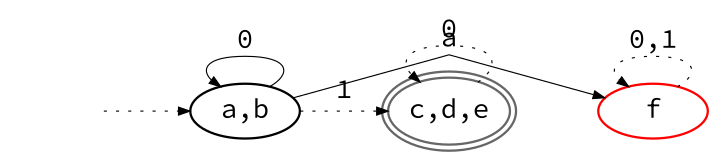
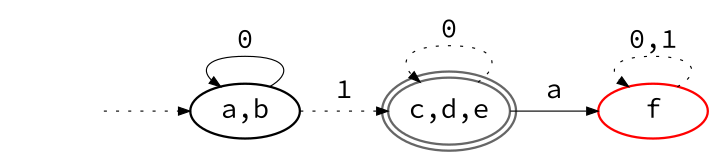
  digraph {
    nodesep=.4
    rank=LR
    ranksep=.4
    splines=line
    node [fillcolor="#ffffff" fontname="Source Code Pro,Ubuntu Mono" fontsize=18 margin=0 penwidth=1.5 shape=ellipse style=filled]
    edge [arrowsize=.75 fontname="Source Code Pro,Ubuntu Mono" fontsize=18 penwidth=.75 style=dotted]
    start [style=invis width=0]
    n2 [color=black label="a,b" width=1]
    n3 [color=gray40 label="c,d,e" peripheries=2 width=1]
    n4 [color=red label=f width=1]
    subgraph sub_1 {
      rank=same
      start
      n2
      n3
      n4
    }
    start -> n2
    n2 -> n2 [headport=nw label=0 style=bold tailport=ne]
    n2 -> n3 [label=1]
    n3 -> n3 [headport=nw label=0 tailport=ne]
-   n2 -> n4 [label=a style=bold]
+   n3 -> n4 [label=a style=bold]
    n4 -> n4 [headport=nw label="0,1" tailport=ne]
  }
